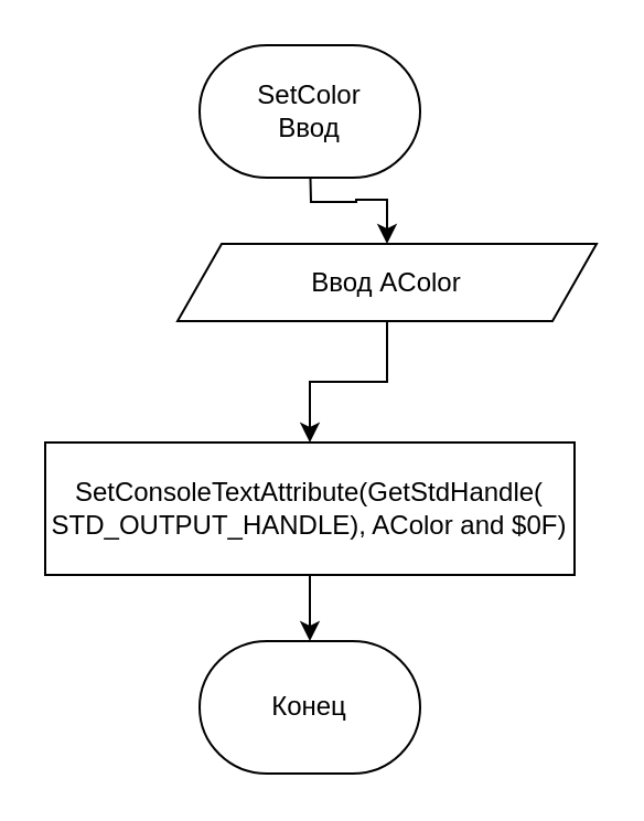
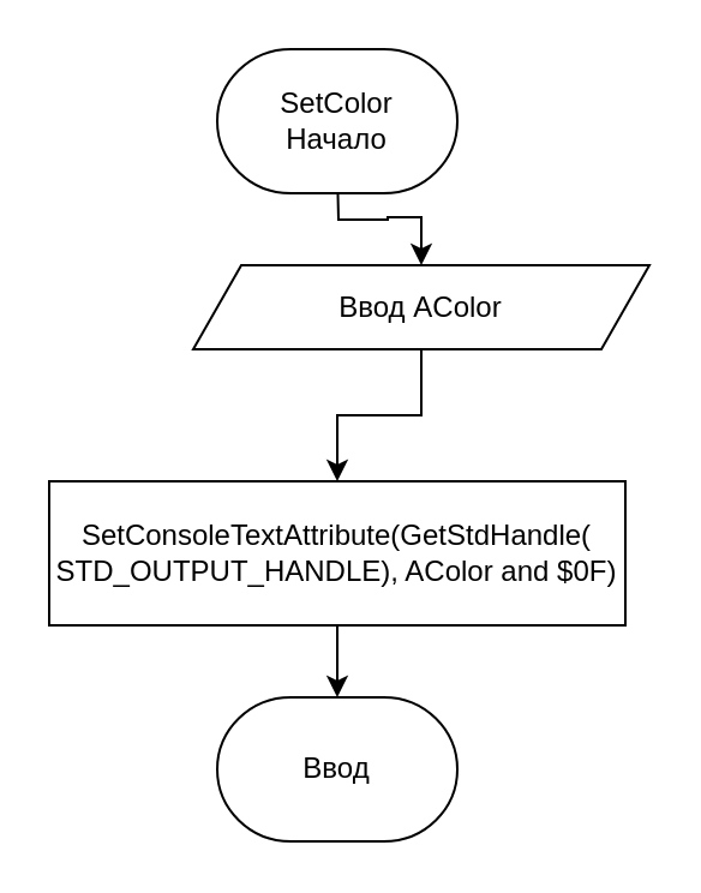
  <mxCell id="0" />
  <mxCell id="1" parent="0" />
  <mxCell id="2" value="" style="edgeStyle=orthogonalEdgeStyle;rounded=0;orthogonalLoop=1;jettySize=auto;html=1;" edge="1" parent="1" target="8"><mxGeometry relative="1" as="geometry"><mxPoint x="140" y="70" as="sourcePoint" /></mxGeometry></mxCell>
- <mxCell id="3" value="SetColor&lt;br&gt;Ввод" style="strokeWidth=1;html=1;shape=mxgraph.flowchart.terminator;whiteSpace=wrap;" parent="1" vertex="1"><mxGeometry x="90" y="20" width="100" height="60" as="geometry" /></mxCell>
+ <mxCell id="3" value="SetColor&lt;br&gt;Начало" style="strokeWidth=1;html=1;shape=mxgraph.flowchart.terminator;whiteSpace=wrap;" parent="1" vertex="1"><mxGeometry x="90" y="20" width="100" height="60" as="geometry" /></mxCell>
  <mxCell id="4" value="" style="edgeStyle=orthogonalEdgeStyle;rounded=0;orthogonalLoop=1;jettySize=auto;html=1;" parent="1" source="5" target="6" edge="1"><mxGeometry relative="1" as="geometry" /></mxCell>
  <mxCell id="5" value="SetConsoleTextAttribute(GetStdHandle(&lt;br&gt;STD_OUTPUT_HANDLE), AColor and $0F)" style="whiteSpace=wrap;html=1;strokeWidth=1;" parent="1" vertex="1"><mxGeometry x="20" y="200" width="240" height="60" as="geometry" /></mxCell>
- <mxCell id="6" value="Конец" style="strokeWidth=1;html=1;shape=mxgraph.flowchart.terminator;whiteSpace=wrap;" parent="1" vertex="1"><mxGeometry x="90" y="290" width="100" height="60" as="geometry" /></mxCell>
+ <mxCell id="6" value="Ввод" style="strokeWidth=1;html=1;shape=mxgraph.flowchart.terminator;whiteSpace=wrap;" parent="1" vertex="1"><mxGeometry x="90" y="290" width="100" height="60" as="geometry" /></mxCell>
  <mxCell id="7" value="" style="edgeStyle=orthogonalEdgeStyle;rounded=0;orthogonalLoop=1;jettySize=auto;html=1;" edge="1" parent="1" source="8" target="5"><mxGeometry relative="1" as="geometry" /></mxCell>
  <mxCell id="8" value="Ввод&amp;nbsp;AColor" style="shape=parallelogram;perimeter=parallelogramPerimeter;whiteSpace=wrap;html=1;fixedSize=1;" vertex="1" parent="1"><mxGeometry x="80" y="110" width="190" height="35" as="geometry" /></mxCell>
